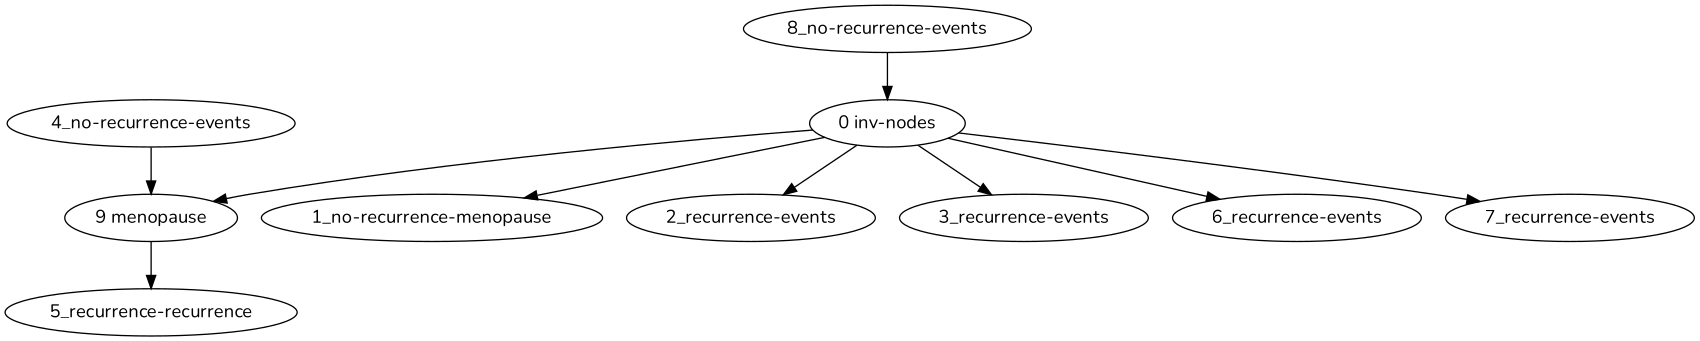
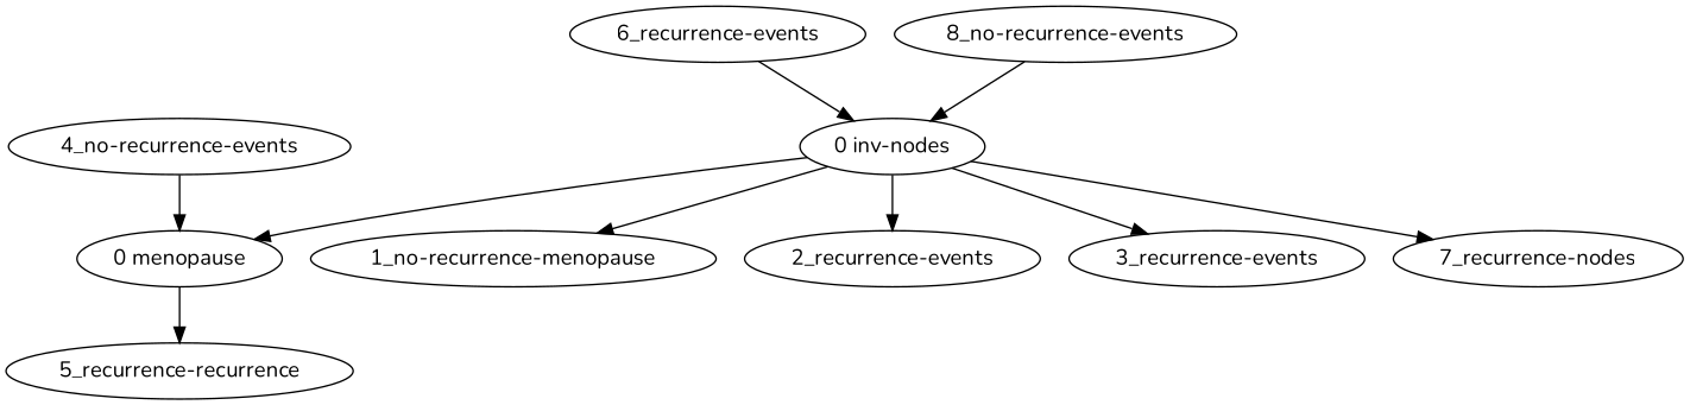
  strict digraph {
    fontname=Nunito
    node [fontname=Nunito]
    edge [fontname=Nunito]
    n1 [label="1_no-recurrence-menopause"]
    "0 inv-nodes"
    "2_recurrence-events"
    "3_recurrence-events"
-   "0 menopause" [label="9 menopause"]
+   "0 menopause"
    "6_recurrence-events"
-   "7_recurrence-events"
+   "7_recurrence-events" [label="7_recurrence-nodes"]
    n8 [label="5_recurrence-recurrence"]
    "8_no-recurrence-events"
    "4_no-recurrence-events"
    "0 inv-nodes" -> n1
    "0 inv-nodes" -> "2_recurrence-events"
    "0 inv-nodes" -> "3_recurrence-events"
    "0 inv-nodes" -> "0 menopause"
-   "0 inv-nodes" -> "6_recurrence-events"
+   "6_recurrence-events" -> "0 inv-nodes"
    "0 inv-nodes" -> "7_recurrence-events"
    "0 menopause" -> n8
    "8_no-recurrence-events" -> "0 inv-nodes"
    "4_no-recurrence-events" -> "0 menopause"
  }
